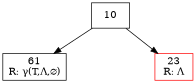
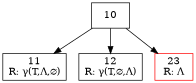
  digraph {
    node [shape=rect]
    n1 [label="10\n"]
-   n2 [label="61\nR: γ(T,Λ,∅)"]
+   n2 [label="11\nR: γ(T,Λ,∅)"]
+   n3 [label="12\nR: γ(T,∅,Λ)"]
    n4 [color=red label="23\nR: Λ"]
    n1 -> n2
+   n1 -> n3
    n1 -> n4
  }
